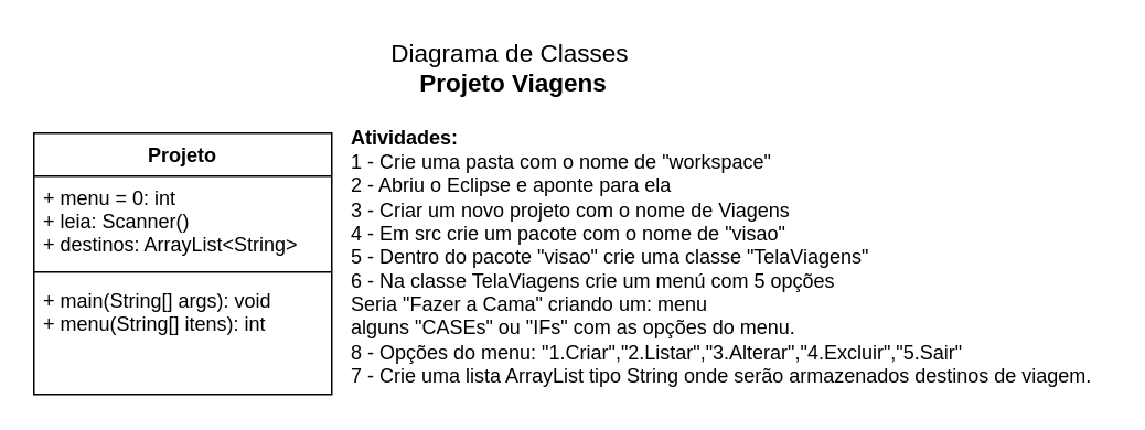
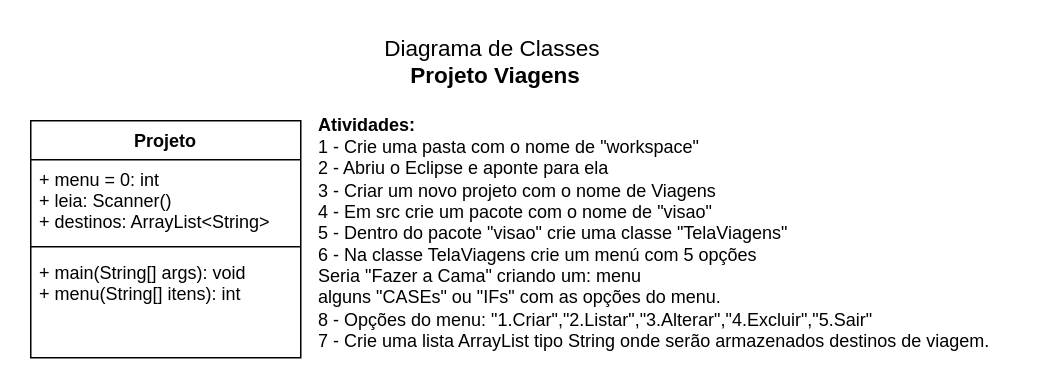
  <mxCell id="0" />
  <mxCell id="1" parent="0" />
- <mxCell id="2" value="Diagrama de Classes&amp;nbsp;&lt;br style=&quot;font-size: 15px;&quot;&gt;&lt;b style=&quot;font-size: 15px;&quot;&gt;Projeto Viagens&lt;/b&gt;" style="text;html=1;strokeColor=none;fillColor=none;align=center;verticalAlign=middle;whiteSpace=wrap;rounded=0;fontSize=15;" parent="1" vertex="1"><mxGeometry x="190" y="20" width="240" height="40" as="geometry" /></mxCell>
+ <mxCell id="2" value="Diagrama de Classes&amp;nbsp;&lt;br style=&quot;font-size: 15px;&quot;&gt;&lt;b style=&quot;font-size: 15px;&quot;&gt;Projeto Viagens&lt;/b&gt;" style="text;html=1;strokeColor=none;fillColor=none;align=center;verticalAlign=middle;whiteSpace=wrap;rounded=0;fontSize=15;" parent="1" vertex="1"><mxGeometry x="210" y="20" width="240" height="40" as="geometry" /></mxCell>
  <mxCell id="3" value="&lt;b&gt;Atividades:&lt;br&gt;&lt;/b&gt;&lt;div&gt;1 - Crie uma pasta com o nome de &quot;workspace&quot;&lt;/div&gt;&lt;div&gt;2 - Abriu o Eclipse e aponte para ela&lt;/div&gt;&lt;div&gt;3 - Criar um novo projeto com o nome de Viagens&lt;/div&gt;&lt;div&gt;4 - Em src crie um pacote com o nome de &quot;visao&quot;&lt;/div&gt;&lt;div&gt;5 - Dentro do pacote &quot;visao&quot; crie uma classe &quot;TelaViagens&quot;&lt;/div&gt;&lt;div&gt;6 - Na classe TelaViagens crie um menú com 5 opções&lt;/div&gt;&lt;div&gt;&lt;span&gt;&#09;&lt;/span&gt;Seria &quot;Fazer a Cama&quot; criando um: menu&lt;/div&gt;&lt;div&gt;&lt;span&gt;&#09;&lt;/span&gt;alguns &quot;CASEs&quot; ou &quot;IFs&quot; com as opções do menu.&lt;/div&gt;&lt;div&gt;8 - Opções do menu: &quot;1.Criar&quot;,&quot;2.Listar&quot;,&quot;3.Alterar&quot;,&quot;4.Excluir&quot;,&quot;5.Sair&quot;&lt;/div&gt;&lt;div&gt;7 - Crie uma lista ArrayList tipo String onde serão armazenados destinos de viagem.&lt;/div&gt;" style="text;html=1;strokeColor=none;fillColor=none;align=left;verticalAlign=middle;whiteSpace=wrap;rounded=0;fontSize=12;" parent="1" vertex="1"><mxGeometry x="210" y="72" width="460" height="166" as="geometry" /></mxCell>
  <mxCell id="4" value="Projeto" style="swimlane;fontStyle=1;align=center;verticalAlign=top;childLayout=stackLayout;horizontal=1;startSize=26;horizontalStack=0;resizeParent=1;resizeParentMax=0;resizeLast=0;collapsible=1;marginBottom=0;fontSize=12;" parent="1" vertex="1"><mxGeometry x="20" y="80" width="180" height="158" as="geometry" /></mxCell>
  <mxCell id="5" value="+ menu = 0: int&#10;+ leia: Scanner()&#10;+ destinos: ArrayList&lt;String&gt;" style="text;strokeColor=none;fillColor=none;align=left;verticalAlign=top;spacingLeft=4;spacingRight=4;overflow=hidden;rotatable=0;points=[[0,0.5],[1,0.5]];portConstraint=eastwest;" parent="4" vertex="1"><mxGeometry y="26" width="180" height="54" as="geometry" /></mxCell>
  <mxCell id="6" value="" style="line;strokeWidth=1;fillColor=none;align=left;verticalAlign=middle;spacingTop=-1;spacingLeft=3;spacingRight=3;rotatable=0;labelPosition=right;points=[];portConstraint=eastwest;" parent="4" vertex="1"><mxGeometry y="80" width="180" height="8" as="geometry" /></mxCell>
  <mxCell id="7" value="+ main(String[] args): void&#10;+ menu(String[] itens): int" style="text;strokeColor=none;fillColor=none;align=left;verticalAlign=top;spacingLeft=4;spacingRight=4;overflow=hidden;rotatable=0;points=[[0,0.5],[1,0.5]];portConstraint=eastwest;" parent="4" vertex="1"><mxGeometry y="88" width="180" height="70" as="geometry" /></mxCell>
